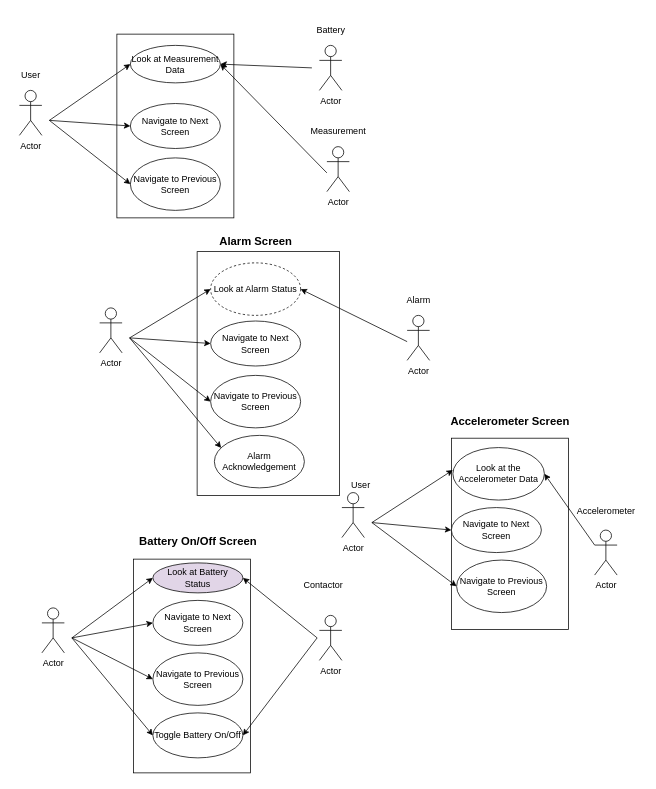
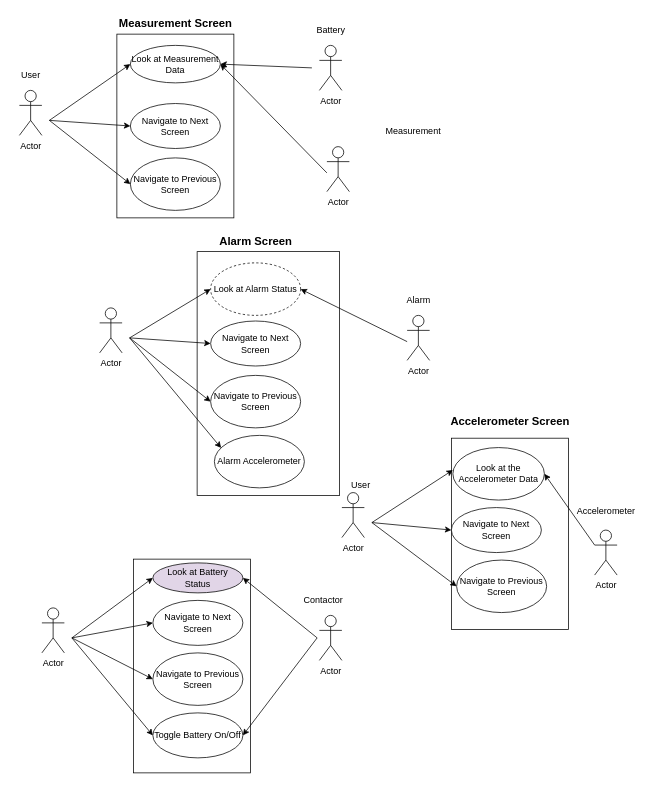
  <mxCell id="0" />
  <mxCell id="1" parent="0" />
  <mxCell id="2" value="Actor" style="shape=umlActor;verticalLabelPosition=bottom;verticalAlign=top;html=1;outlineConnect=0;" parent="1" vertex="1"><mxGeometry x="25" y="120" width="30" height="60" as="geometry" /></mxCell>
  <mxCell id="3" value="" style="rounded=0;whiteSpace=wrap;html=1;" parent="1" vertex="1"><mxGeometry x="155" y="45" width="156" height="245" as="geometry" /></mxCell>
+ <mxCell id="4" value="&lt;b&gt;&lt;font style=&quot;font-size: 15px&quot;&gt;Measurement Screen&lt;/font&gt;&lt;/b&gt;" style="text;html=1;align=center;verticalAlign=middle;resizable=0;points=[];autosize=1;" parent="1" vertex="1"><mxGeometry x="148" y="20" width="170" height="20" as="geometry" /></mxCell>
  <mxCell id="5" value="Look at Measurement Data" style="ellipse;whiteSpace=wrap;html=1;" parent="1" vertex="1"><mxGeometry x="173" y="60" width="120" height="50" as="geometry" /></mxCell>
  <mxCell id="6" value="Navigate to Next Screen" style="ellipse;whiteSpace=wrap;html=1;" parent="1" vertex="1"><mxGeometry x="173" y="137.5" width="120" height="60" as="geometry" /></mxCell>
  <mxCell id="7" value="Navigate to Previous Screen" style="ellipse;whiteSpace=wrap;html=1;" parent="1" vertex="1"><mxGeometry x="173" y="210" width="120" height="70" as="geometry" /></mxCell>
  <mxCell id="8" value="" style="endArrow=classic;html=1;entryX=0;entryY=0.5;entryDx=0;entryDy=0;" parent="1" target="5" edge="1"><mxGeometry width="50" height="50" relative="1" as="geometry"><mxPoint x="65" y="160" as="sourcePoint" /><mxPoint x="165" y="110" as="targetPoint" /></mxGeometry></mxCell>
  <mxCell id="9" value="" style="endArrow=classic;html=1;entryX=0;entryY=0.5;entryDx=0;entryDy=0;" parent="1" target="6" edge="1"><mxGeometry width="50" height="50" relative="1" as="geometry"><mxPoint x="65" y="160" as="sourcePoint" /><mxPoint x="115" y="260" as="targetPoint" /></mxGeometry></mxCell>
  <mxCell id="10" value="" style="endArrow=classic;html=1;entryX=0;entryY=0.5;entryDx=0;entryDy=0;" parent="1" target="7" edge="1"><mxGeometry width="50" height="50" relative="1" as="geometry"><mxPoint x="65" y="160" as="sourcePoint" /><mxPoint x="65" y="280" as="targetPoint" /></mxGeometry></mxCell>
  <mxCell id="11" value="Actor" style="shape=umlActor;verticalLabelPosition=bottom;verticalAlign=top;html=1;outlineConnect=0;" parent="1" vertex="1"><mxGeometry x="132" y="410" width="30" height="60" as="geometry" /></mxCell>
  <mxCell id="12" value="" style="rounded=0;whiteSpace=wrap;html=1;fillColor=none;" parent="1" vertex="1"><mxGeometry x="262" y="335" width="190" height="325" as="geometry" /></mxCell>
  <mxCell id="13" value="&lt;b&gt;&lt;font style=&quot;font-size: 15px&quot;&gt;Alarm Screen&lt;/font&gt;&lt;/b&gt;" style="text;html=1;align=center;verticalAlign=middle;resizable=0;points=[];autosize=1;" parent="1" vertex="1"><mxGeometry x="285" y="310" width="110" height="20" as="geometry" /></mxCell>
  <mxCell id="14" value="Look at Alarm Status" style="ellipse;whiteSpace=wrap;html=1;dashed=1;" parent="1" vertex="1"><mxGeometry x="280" y="350" width="120" height="70" as="geometry" /></mxCell>
  <mxCell id="15" value="Navigate to Next Screen" style="ellipse;whiteSpace=wrap;html=1;" parent="1" vertex="1"><mxGeometry x="280" y="427.5" width="120" height="60" as="geometry" /></mxCell>
  <mxCell id="16" value="Navigate to Previous Screen" style="ellipse;whiteSpace=wrap;html=1;" parent="1" vertex="1"><mxGeometry x="280" y="500" width="120" height="70" as="geometry" /></mxCell>
  <mxCell id="17" value="" style="endArrow=classic;html=1;entryX=0;entryY=0.5;entryDx=0;entryDy=0;" parent="1" target="14" edge="1"><mxGeometry width="50" height="50" relative="1" as="geometry"><mxPoint x="172" y="450" as="sourcePoint" /><mxPoint x="272" y="400" as="targetPoint" /></mxGeometry></mxCell>
  <mxCell id="18" value="" style="endArrow=classic;html=1;entryX=0;entryY=0.5;entryDx=0;entryDy=0;" parent="1" target="15" edge="1"><mxGeometry width="50" height="50" relative="1" as="geometry"><mxPoint x="172" y="450" as="sourcePoint" /><mxPoint x="222" y="550" as="targetPoint" /></mxGeometry></mxCell>
  <mxCell id="19" value="" style="endArrow=classic;html=1;entryX=0;entryY=0.75;entryDx=0;entryDy=0;" parent="1" edge="1"><mxGeometry width="50" height="50" relative="1" as="geometry"><mxPoint x="172" y="450" as="sourcePoint" /><mxPoint x="294" y="596.75" as="targetPoint" /></mxGeometry></mxCell>
  <mxCell id="20" value="Actor" style="shape=umlActor;verticalLabelPosition=bottom;verticalAlign=top;html=1;outlineConnect=0;" parent="1" vertex="1"><mxGeometry x="55" y="810" width="30" height="60" as="geometry" /></mxCell>
  <mxCell id="21" value="" style="rounded=0;whiteSpace=wrap;html=1;" parent="1" vertex="1"><mxGeometry x="177" y="745" width="156" height="285" as="geometry" /></mxCell>
- <mxCell id="22" value="&lt;b&gt;&lt;font style=&quot;font-size: 15px&quot;&gt;Battery On/Off Screen&lt;/font&gt;&lt;/b&gt;" style="text;html=1;align=center;verticalAlign=middle;resizable=0;points=[];autosize=1;" parent="1" vertex="1"><mxGeometry x="178" y="710" width="170" height="20" as="geometry" /></mxCell>
  <mxCell id="23" value="Look at Battery Status" style="ellipse;whiteSpace=wrap;html=1;fillColor=#e1d5e7;" parent="1" vertex="1"><mxGeometry x="203" y="750" width="120" height="40" as="geometry" /></mxCell>
  <mxCell id="24" value="Navigate to Next Screen" style="ellipse;whiteSpace=wrap;html=1;" parent="1" vertex="1"><mxGeometry x="203" y="800" width="120" height="60" as="geometry" /></mxCell>
  <mxCell id="25" value="Navigate to Previous Screen" style="ellipse;whiteSpace=wrap;html=1;" parent="1" vertex="1"><mxGeometry x="203" y="870" width="120" height="70" as="geometry" /></mxCell>
  <mxCell id="26" value="" style="endArrow=classic;html=1;entryX=0;entryY=0.5;entryDx=0;entryDy=0;" parent="1" target="23" edge="1"><mxGeometry width="50" height="50" relative="1" as="geometry"><mxPoint x="95" y="850" as="sourcePoint" /><mxPoint x="195" y="800" as="targetPoint" /></mxGeometry></mxCell>
  <mxCell id="27" value="" style="endArrow=classic;html=1;entryX=0;entryY=0.5;entryDx=0;entryDy=0;" parent="1" target="24" edge="1"><mxGeometry width="50" height="50" relative="1" as="geometry"><mxPoint x="95" y="850" as="sourcePoint" /><mxPoint x="145" y="950" as="targetPoint" /></mxGeometry></mxCell>
  <mxCell id="28" value="" style="endArrow=classic;html=1;entryX=0;entryY=0.5;entryDx=0;entryDy=0;" parent="1" target="25" edge="1"><mxGeometry width="50" height="50" relative="1" as="geometry"><mxPoint x="95" y="850" as="sourcePoint" /><mxPoint x="95" y="970" as="targetPoint" /></mxGeometry></mxCell>
  <mxCell id="29" value="Toggle Battery On/Off" style="ellipse;whiteSpace=wrap;html=1;" parent="1" vertex="1"><mxGeometry x="203" y="950" width="120" height="60" as="geometry" /></mxCell>
  <mxCell id="30" value="" style="endArrow=classic;html=1;entryX=0;entryY=0.5;entryDx=0;entryDy=0;" parent="1" target="29" edge="1"><mxGeometry width="50" height="50" relative="1" as="geometry"><mxPoint x="95" y="850" as="sourcePoint" /><mxPoint x="203" y="905" as="targetPoint" /></mxGeometry></mxCell>
  <mxCell id="31" value="Actor" style="shape=umlActor;verticalLabelPosition=bottom;verticalAlign=top;html=1;outlineConnect=0;" parent="1" vertex="1"><mxGeometry x="425" y="60" width="30" height="60" as="geometry" /></mxCell>
  <mxCell id="32" value="Actor" style="shape=umlActor;verticalLabelPosition=bottom;verticalAlign=top;html=1;outlineConnect=0;" parent="1" vertex="1"><mxGeometry x="542" y="420" width="30" height="60" as="geometry" /></mxCell>
  <mxCell id="33" value="Actor" style="shape=umlActor;verticalLabelPosition=bottom;verticalAlign=top;html=1;outlineConnect=0;" parent="1" vertex="1"><mxGeometry x="425" y="820" width="30" height="60" as="geometry" /></mxCell>
  <mxCell id="34" value="Battery" style="text;html=1;align=center;verticalAlign=middle;resizable=0;points=[];autosize=1;" parent="1" vertex="1"><mxGeometry x="415" y="30" width="50" height="20" as="geometry" /></mxCell>
  <mxCell id="35" value="User" style="text;html=1;align=center;verticalAlign=middle;resizable=0;points=[];autosize=1;" parent="1" vertex="1"><mxGeometry x="20" y="90" width="40" height="20" as="geometry" /></mxCell>
- <mxCell id="36" value="Contactor" style="text;html=1;align=center;verticalAlign=middle;resizable=0;points=[];autosize=1;" parent="1" vertex="1"><mxGeometry x="395" y="770" width="70" height="20" as="geometry" /></mxCell>
+ <mxCell id="36" value="Contactor" style="text;html=1;align=center;verticalAlign=middle;resizable=0;points=[];autosize=1;" parent="1" vertex="1"><mxGeometry x="395" y="790" width="70" height="20" as="geometry" /></mxCell>
  <mxCell id="37" value="Alarm" style="text;html=1;align=center;verticalAlign=middle;resizable=0;points=[];autosize=1;" parent="1" vertex="1"><mxGeometry x="532" y="390" width="50" height="20" as="geometry" /></mxCell>
  <mxCell id="38" value="" style="endArrow=classic;html=1;entryX=1;entryY=0.5;entryDx=0;entryDy=0;" parent="1" target="5" edge="1"><mxGeometry width="50" height="50" relative="1" as="geometry"><mxPoint x="415" y="90" as="sourcePoint" /><mxPoint x="605" y="130" as="targetPoint" /></mxGeometry></mxCell>
  <mxCell id="39" value="" style="endArrow=classic;html=1;entryX=1;entryY=0.5;entryDx=0;entryDy=0;" parent="1" target="14" edge="1"><mxGeometry width="50" height="50" relative="1" as="geometry"><mxPoint x="542" y="455" as="sourcePoint" /><mxPoint x="410" y="400" as="targetPoint" /></mxGeometry></mxCell>
  <mxCell id="40" value="" style="endArrow=classic;html=1;entryX=1;entryY=0.5;entryDx=0;entryDy=0;" parent="1" edge="1"><mxGeometry width="50" height="50" relative="1" as="geometry"><mxPoint x="422" y="850" as="sourcePoint" /><mxPoint x="323" y="980" as="targetPoint" /></mxGeometry></mxCell>
  <mxCell id="41" value="" style="endArrow=classic;html=1;" parent="1" edge="1"><mxGeometry width="50" height="50" relative="1" as="geometry"><mxPoint x="422" y="850" as="sourcePoint" /><mxPoint x="323" y="770" as="targetPoint" /></mxGeometry></mxCell>
  <mxCell id="42" value="Actor" style="shape=umlActor;verticalLabelPosition=bottom;verticalAlign=top;html=1;outlineConnect=0;" parent="1" vertex="1"><mxGeometry x="435" y="195" width="30" height="60" as="geometry" /></mxCell>
- <mxCell id="43" value="Measurement" style="text;html=1;align=center;verticalAlign=middle;resizable=0;points=[];autosize=1;" parent="1" vertex="1"><mxGeometry x="405" y="165" width="90" height="20" as="geometry" /></mxCell>
+ <mxCell id="43" value="Measurement" style="text;html=1;align=center;verticalAlign=middle;resizable=0;points=[];autosize=1;" parent="1" vertex="1"><mxGeometry x="505" y="165" width="90" height="20" as="geometry" /></mxCell>
  <mxCell id="44" value="" style="endArrow=classic;html=1;entryX=1;entryY=0.5;entryDx=0;entryDy=0;" parent="1" target="5" edge="1"><mxGeometry width="50" height="50" relative="1" as="geometry"><mxPoint x="435" y="230" as="sourcePoint" /><mxPoint x="293" y="160" as="targetPoint" /></mxGeometry></mxCell>
- <mxCell id="45" value="Alarm Acknowledgement " style="ellipse;whiteSpace=wrap;html=1;" parent="1" vertex="1"><mxGeometry x="285" y="580" width="120" height="70" as="geometry" /></mxCell>
+ <mxCell id="45" value="Alarm Accelerometer " style="ellipse;whiteSpace=wrap;html=1;" parent="1" vertex="1"><mxGeometry x="285" y="580" width="120" height="70" as="geometry" /></mxCell>
  <mxCell id="46" value="" style="endArrow=classic;html=1;entryX=0;entryY=0.5;entryDx=0;entryDy=0;" parent="1" target="16" edge="1"><mxGeometry width="50" height="50" relative="1" as="geometry"><mxPoint x="172" y="450" as="sourcePoint" /><mxPoint x="275" y="545" as="targetPoint" /></mxGeometry></mxCell>
  <mxCell id="47" value="Actor" style="shape=umlActor;verticalLabelPosition=bottom;verticalAlign=top;html=1;outlineConnect=0;" parent="1" vertex="1"><mxGeometry x="455" y="656.25" width="30" height="60" as="geometry" /></mxCell>
  <mxCell id="48" value="" style="rounded=0;whiteSpace=wrap;html=1;" parent="1" vertex="1"><mxGeometry x="601" y="583.75" width="156" height="255" as="geometry" /></mxCell>
  <mxCell id="49" value="&lt;b&gt;&lt;font style=&quot;font-size: 15px&quot;&gt;Accelerometer Screen&lt;/font&gt;&lt;/b&gt;" style="text;html=1;align=center;verticalAlign=middle;resizable=0;points=[];autosize=1;strokeWidth=3;" parent="1" vertex="1"><mxGeometry x="594" y="551.25" width="170" height="20" as="geometry" /></mxCell>
  <mxCell id="50" value="Navigate to Next Screen" style="ellipse;whiteSpace=wrap;html=1;" parent="1" vertex="1"><mxGeometry x="601" y="676.25" width="120" height="60" as="geometry" /></mxCell>
  <mxCell id="51" value="Navigate to Previous Screen" style="ellipse;whiteSpace=wrap;html=1;" parent="1" vertex="1"><mxGeometry x="608" y="746.25" width="120" height="70" as="geometry" /></mxCell>
  <mxCell id="52" value="" style="endArrow=classic;html=1;" parent="1" edge="1"><mxGeometry width="50" height="50" relative="1" as="geometry"><mxPoint x="495" y="696.25" as="sourcePoint" /><mxPoint x="603" y="626.25" as="targetPoint" /></mxGeometry></mxCell>
  <mxCell id="53" value="" style="endArrow=classic;html=1;entryX=0;entryY=0.5;entryDx=0;entryDy=0;" parent="1" target="50" edge="1"><mxGeometry width="50" height="50" relative="1" as="geometry"><mxPoint x="495" y="696.25" as="sourcePoint" /><mxPoint x="545" y="796.25" as="targetPoint" /></mxGeometry></mxCell>
  <mxCell id="54" value="" style="endArrow=classic;html=1;entryX=0;entryY=0.5;entryDx=0;entryDy=0;" parent="1" target="51" edge="1"><mxGeometry width="50" height="50" relative="1" as="geometry"><mxPoint x="495" y="696.25" as="sourcePoint" /><mxPoint x="495" y="816.25" as="targetPoint" /></mxGeometry></mxCell>
  <mxCell id="55" value="Look at the Accelerometer Data" style="ellipse;whiteSpace=wrap;html=1;" parent="1" vertex="1"><mxGeometry x="603" y="596.25" width="122" height="70" as="geometry" /></mxCell>
  <mxCell id="56" value="User" style="text;html=1;align=center;verticalAlign=middle;resizable=0;points=[];autosize=1;" parent="1" vertex="1"><mxGeometry x="460" y="636.25" width="40" height="20" as="geometry" /></mxCell>
  <mxCell id="57" value="Actor" style="shape=umlActor;verticalLabelPosition=bottom;verticalAlign=top;html=1;outlineConnect=0;" parent="1" vertex="1"><mxGeometry x="792" y="706.25" width="30" height="60" as="geometry" /></mxCell>
  <mxCell id="58" value="Accelerometer" style="text;html=1;align=center;verticalAlign=middle;resizable=0;points=[];autosize=1;" parent="1" vertex="1"><mxGeometry x="762" y="671.25" width="90" height="20" as="geometry" /></mxCell>
  <mxCell id="59" value="" style="endArrow=classic;html=1;exitX=0;exitY=0.333;exitDx=0;exitDy=0;exitPerimeter=0;entryX=1;entryY=0.5;entryDx=0;entryDy=0;" parent="1" source="57" target="55" edge="1"><mxGeometry width="50" height="50" relative="1" as="geometry"><mxPoint x="811" y="741.25" as="sourcePoint" /><mxPoint x="712" y="661.25" as="targetPoint" /></mxGeometry></mxCell>
